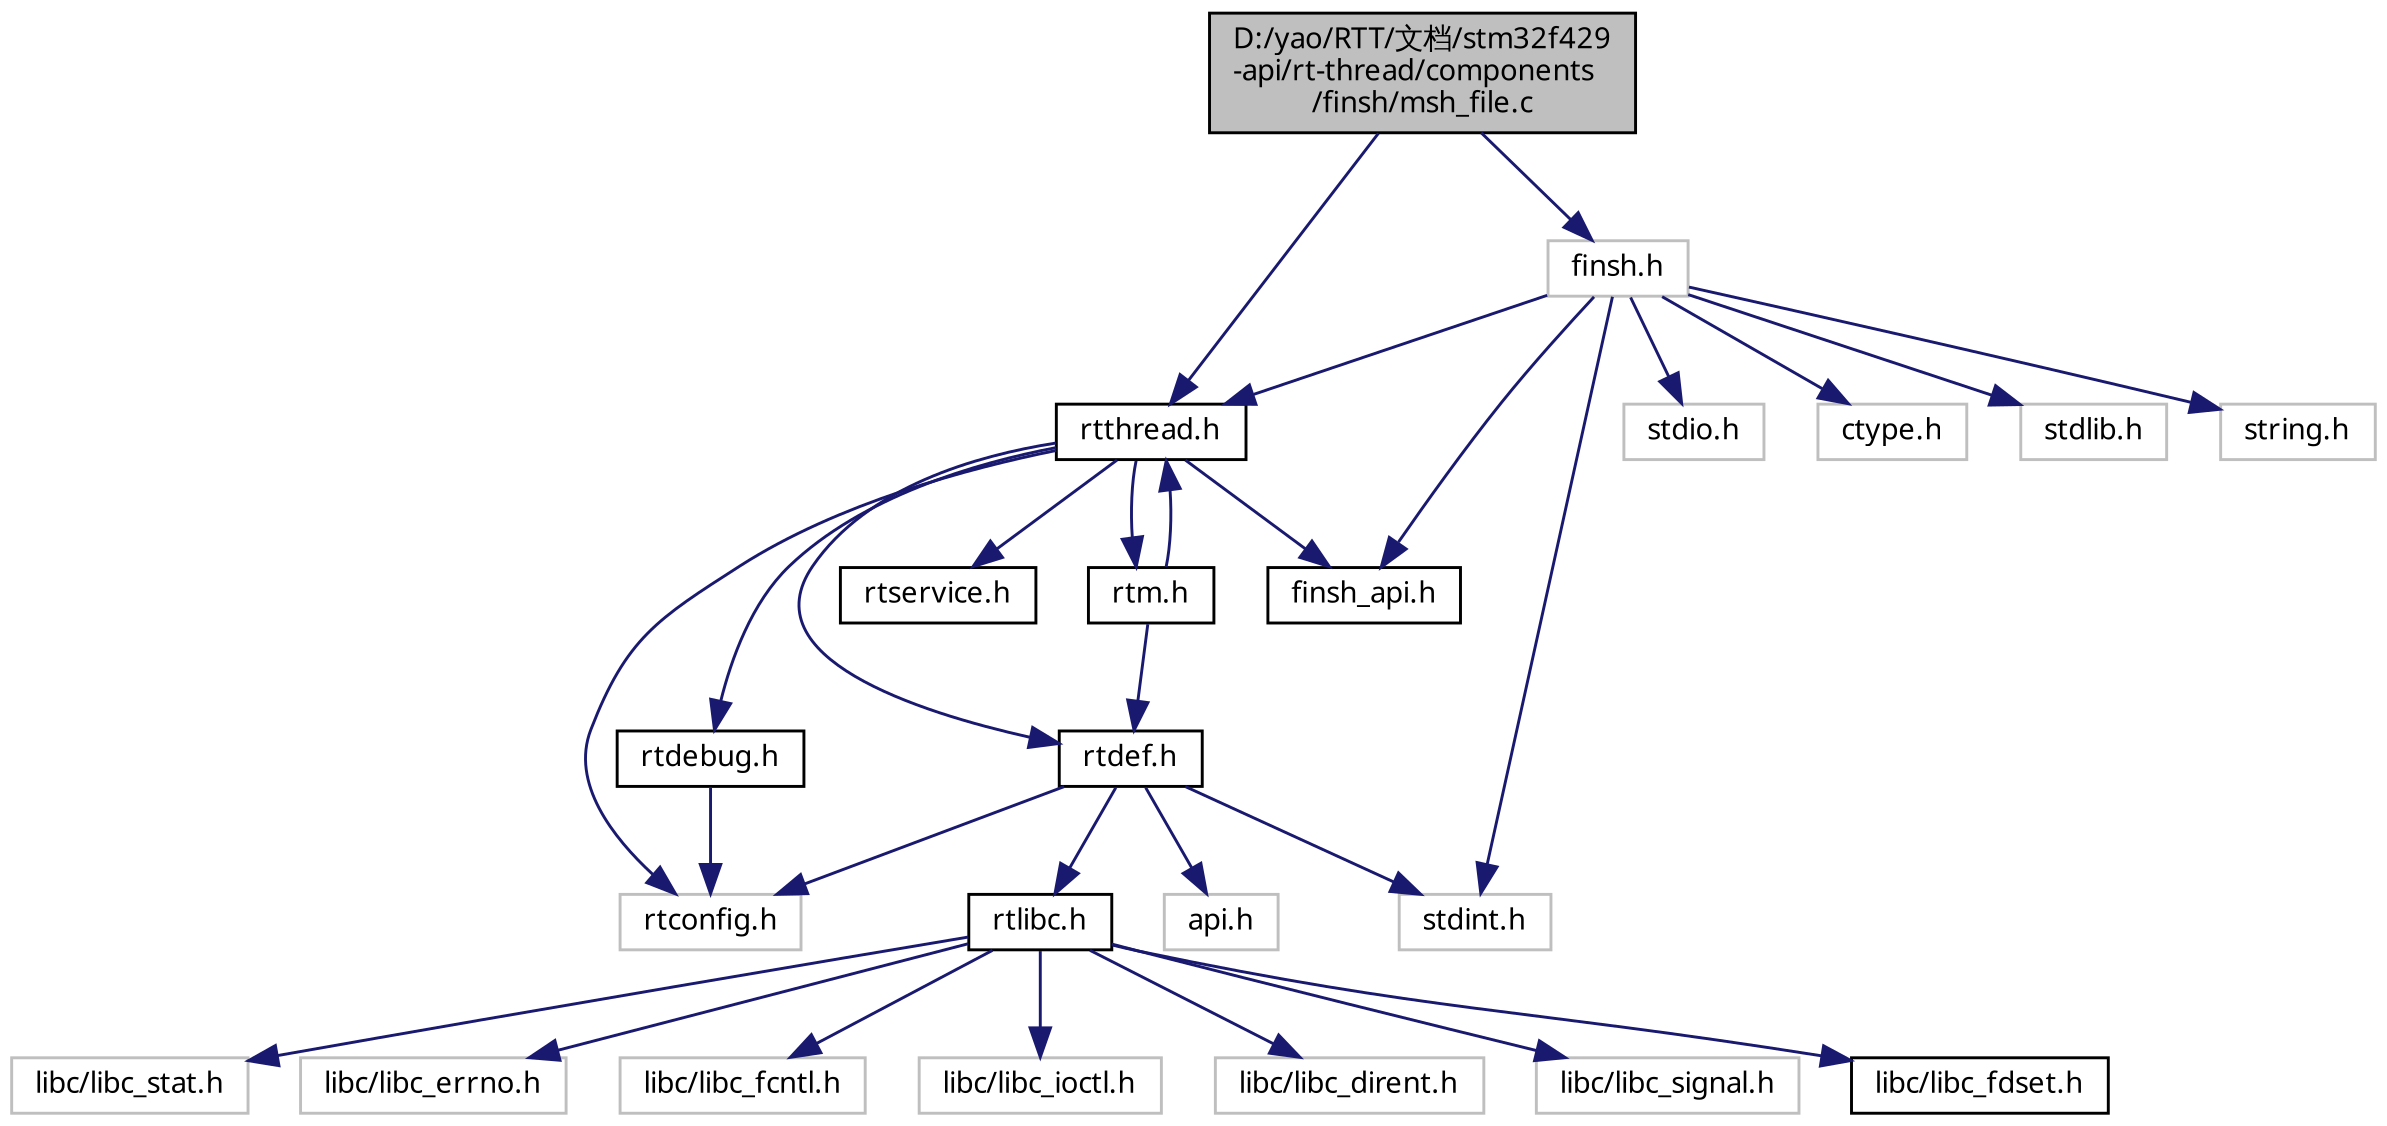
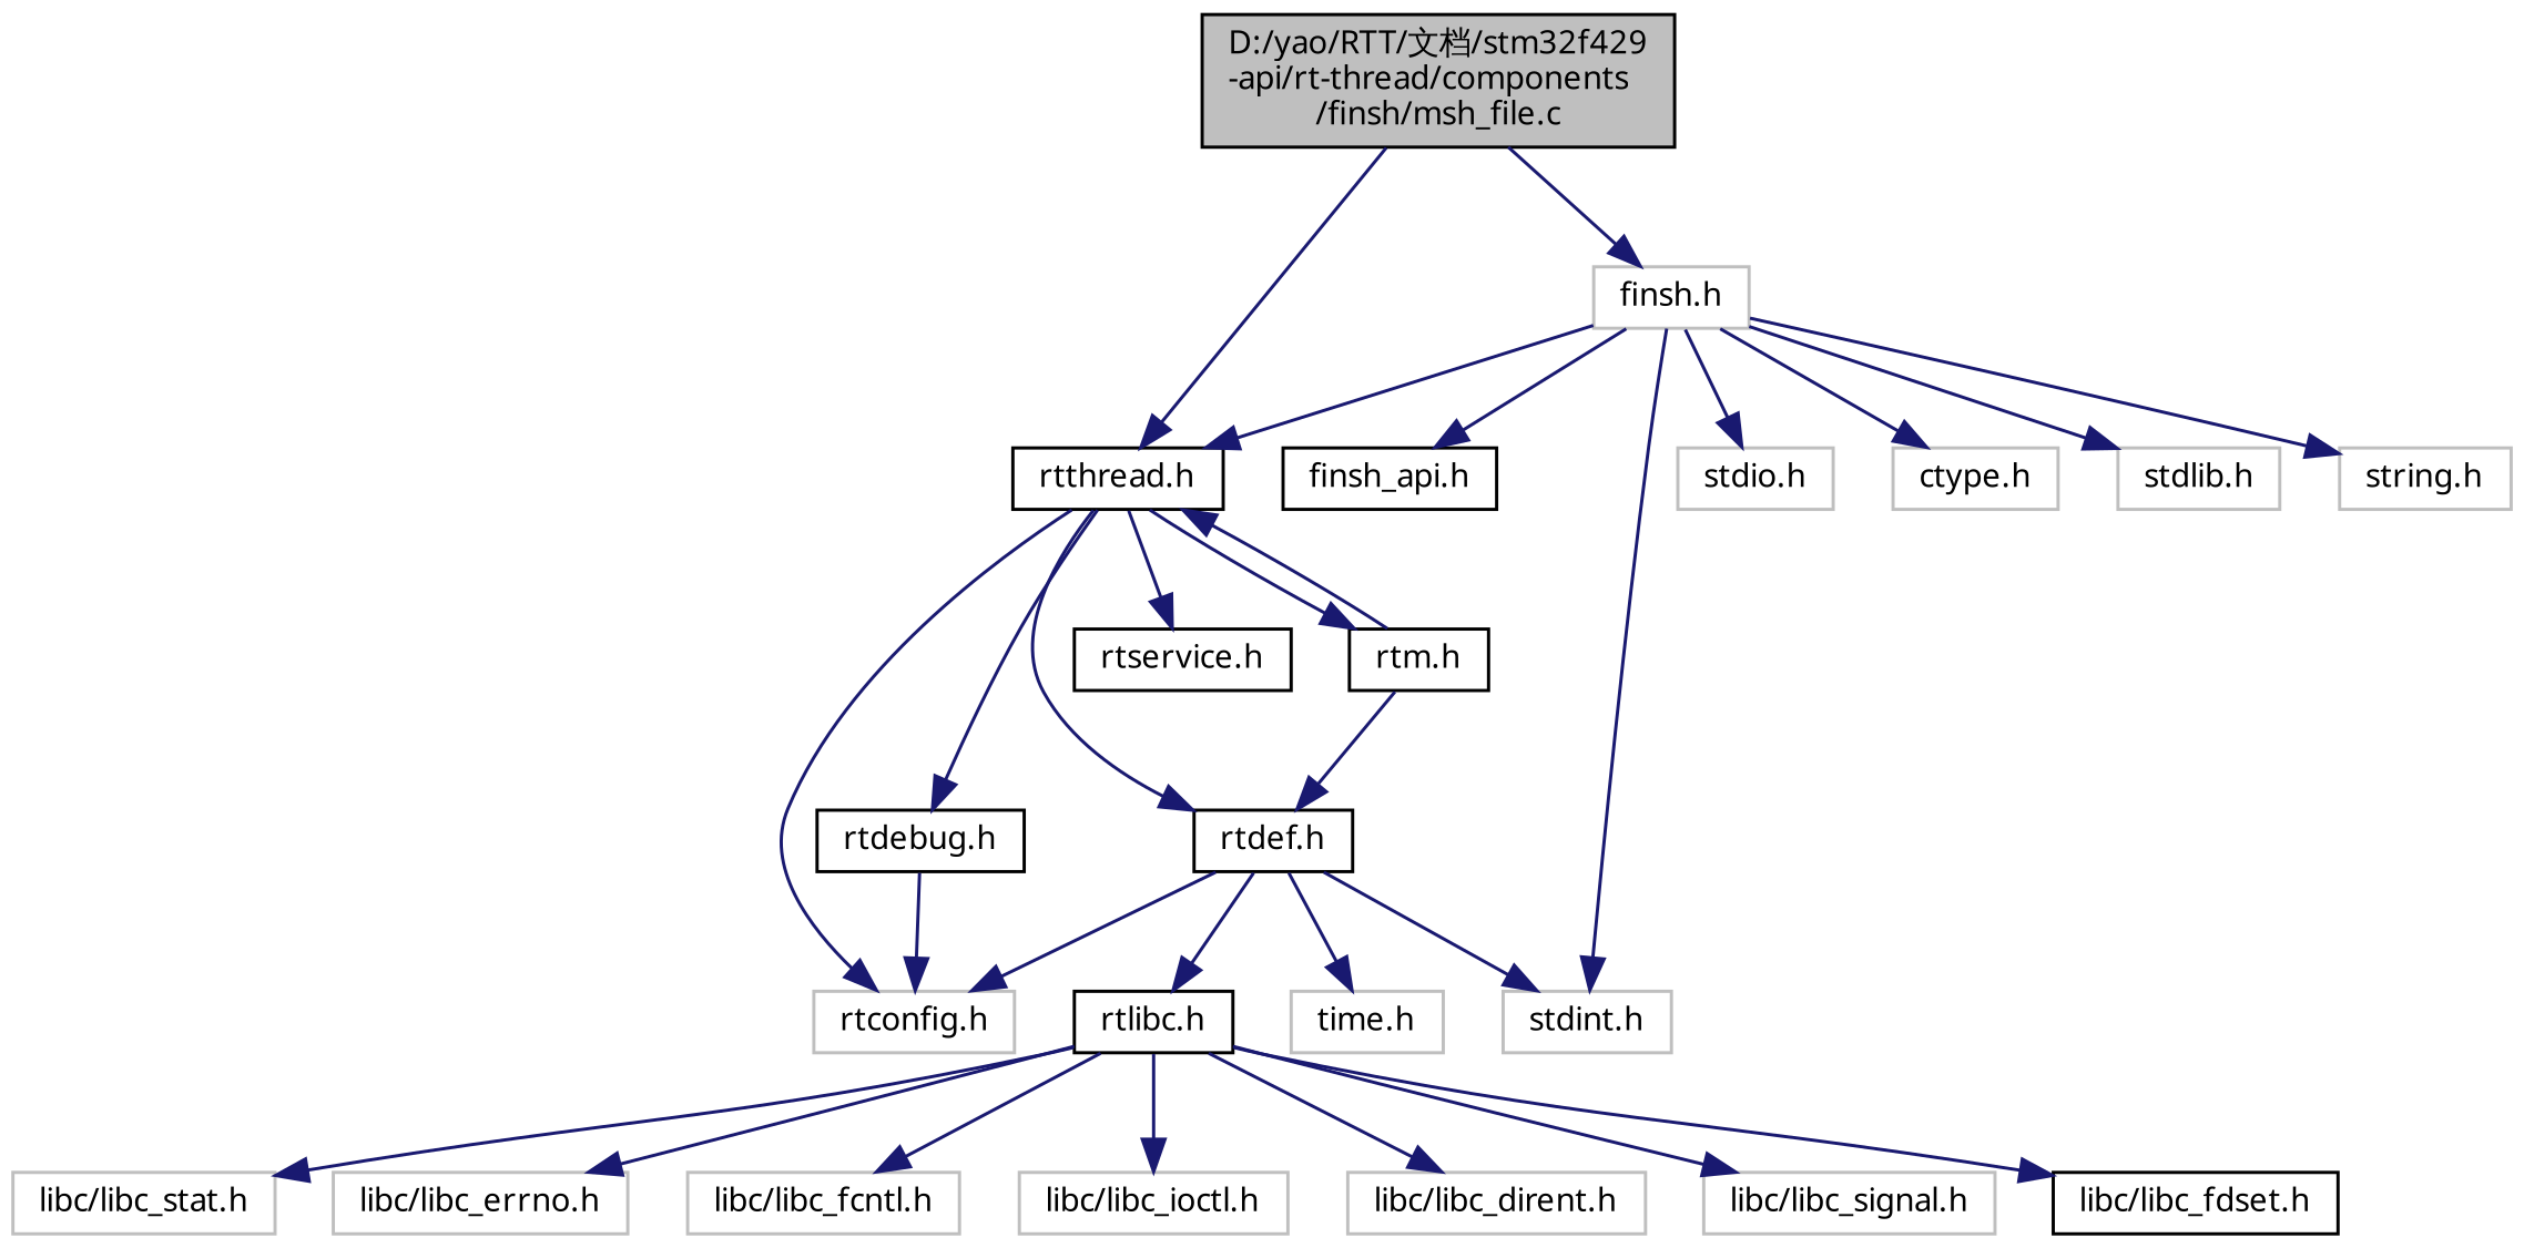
  digraph {
    node [color=grey75 fillcolor=white fontname="FreeSans.ttf" fontsize=10 shape=record style=filled]
    edge [color=midnightblue fontname="FreeSans.ttf" fontsize=10 labelfontname="FreeSans.ttf" labelfontsize=10 style=solid]
    n1 [color=black fillcolor=grey75 fontcolor=black height=0.2 label="D:/yao/RTT/文档/stm32f429\l-api/rt-thread/components\l/finsh/msh_file.c" width=0.4]
    n2 [color=black height=0.2 label="rtthread.h" width=0.4]
    n3 [height=0.2 label="finsh.h" width=0.4]
    n4 [height=0.2 label="rtconfig.h" width=0.4]
    n5 [color=black height=0.2 label="rtdebug.h" width=0.4]
    n6 [color=black height=0.2 label="rtdef.h" width=0.4]
    n7 [color=black height=0.2 label="rtservice.h" width=0.4]
    n8 [color=black height=0.2 label="rtm.h" width=0.4]
    n9 [color=black height=0.2 label="finsh_api.h" width=0.4]
    n10 [height=0.2 label="stdint.h" width=0.4]
    n11 [height=0.2 label="stdio.h" width=0.4]
    n12 [height=0.2 label="ctype.h" width=0.4]
    n13 [height=0.2 label="stdlib.h" width=0.4]
    n14 [height=0.2 label="string.h" width=0.4]
    n15 [color=black height=0.2 label="rtlibc.h" width=0.4]
-   n16 [height=0.2 label="api.h" width=0.4]
+   n16 [height=0.2 label="time.h" width=0.4]
    n17 [height=0.2 label="libc/libc_stat.h" width=0.4]
    n18 [height=0.2 label="libc/libc_errno.h" width=0.4]
    n19 [height=0.2 label="libc/libc_fcntl.h" width=0.4]
    n20 [height=0.2 label="libc/libc_ioctl.h" width=0.4]
    n21 [height=0.2 label="libc/libc_dirent.h" width=0.4]
    n22 [height=0.2 label="libc/libc_signal.h" width=0.4]
    n23 [color=black height=0.2 label="libc/libc_fdset.h" width=0.4]
    n1 -> n2
    n1 -> n3
    n2 -> n4
    n2 -> n5
    n2 -> n6
    n2 -> n7
    n2 -> n8
-   n2 -> n9
    n3 -> n2
    n3 -> n9
    n3 -> n10
    n3 -> n11
    n3 -> n12
    n3 -> n13
    n3 -> n14
    n5 -> n4
    n6 -> n4
    n6 -> n10
    n6 -> n15
    n6 -> n16
    n8 -> n2
    n8 -> n6
    n15 -> n17
    n15 -> n18
    n15 -> n19
    n15 -> n20
    n15 -> n21
    n15 -> n22
    n15 -> n23
  }
